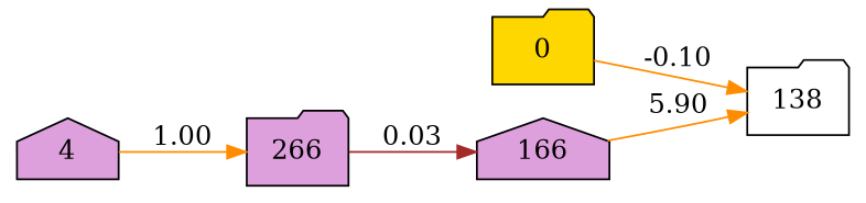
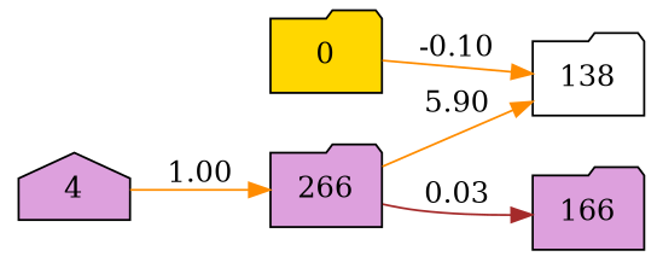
  digraph {
    rankdir=LR
    node [fillcolor=plum shape=folder style=filled]
    edge [color=darkorange]
    n1 [fillcolor=gold label=0]
    n2 [fillcolor=white label=138]
    n3 [label=4 shape=house]
    n4 [label=266]
-   n5 [label=166 shape=house]
+   n5 [label=166]
    n1 -> n2 [label=-0.10]
    n3 -> n4 [label=1.00]
    n4 -> n5 [color=brown label=0.03]
-   n5 -> n2 [label=5.90]
+   n4 -> n2 [label=5.90]
  }
